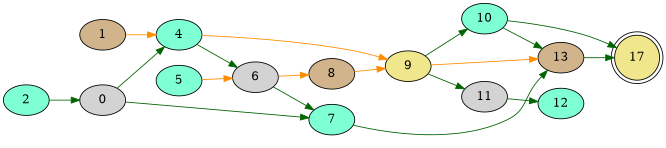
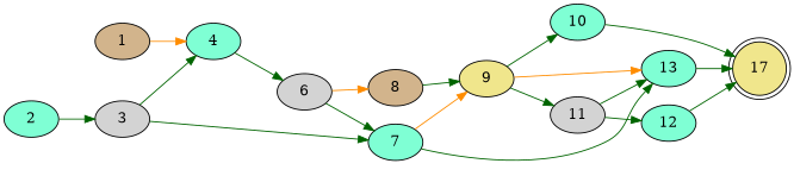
  digraph {
    rankdir=LR
    node [fillcolor=aquamarine style=filled]
    edge [color=darkgreen]
    1 [fillcolor=tan]
    4
    6 [fillcolor=lightgrey]
-   5
-   3 [fillcolor=lightgrey label=0]
+   3 [fillcolor=lightgrey]
    2
    7
    9 [fillcolor=khaki]
-   13 [fillcolor=tan]
+   13
    8 [fillcolor=tan]
    11 [fillcolor=lightgrey]
    10
    n13 [fillcolor=khaki label=17 shape=doublecircle]
    12
    1 -> 4 [color=darkorange]
    4 -> 6
    6 -> 7
    6 -> 8 [color=darkorange]
-   5 -> 6 [color=darkorange]
    3 -> 4
    3 -> 7
    2 -> 3
-   4 -> 9 [color=darkorange]
+   7 -> 9 [color=darkorange]
    7 -> 13
    9 -> 13 [color=darkorange]
    9 -> 11
    9 -> 10
    13 -> n13
-   8 -> 9 [color=darkorange]
-   10 -> 13
+   8 -> 9
+   11 -> 13
    11 -> 12
    10 -> n13
+   12 -> n13
  }
